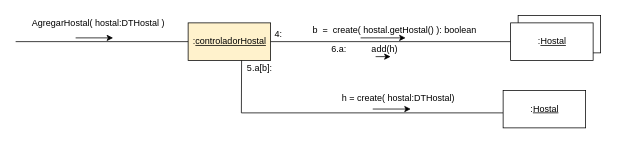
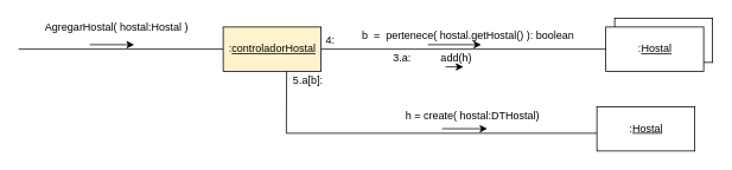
  <mxCell id="0" />
  <mxCell id="1" parent="0" />
  <mxCell id="2" value=":&lt;u&gt;controladorHostal&lt;/u&gt;" style="html=1;fillColor=#fff2cc;" parent="1" vertex="1"><mxGeometry x="250" y="30" width="110" height="50" as="geometry" /></mxCell>
  <mxCell id="3" value="" style="endArrow=none;html=1;rounded=0;entryX=0;entryY=0.5;entryDx=0;entryDy=0;" parent="1" target="2" edge="1"><mxGeometry width="50" height="50" relative="1" as="geometry"><mxPoint x="20" y="55" as="sourcePoint" /><mxPoint x="190" y="30" as="targetPoint" /></mxGeometry></mxCell>
  <mxCell id="4" value="" style="endArrow=classic;html=1;rounded=0;" parent="1" edge="1"><mxGeometry width="50" height="50" relative="1" as="geometry"><mxPoint x="100" y="50" as="sourcePoint" /><mxPoint x="150" y="50" as="targetPoint" /></mxGeometry></mxCell>
- <mxCell id="5" value="AgregarHostal( hostal:DTHostal )" style="text;html=1;align=center;verticalAlign=middle;resizable=0;points=[];autosize=1;strokeColor=none;fillColor=none;" parent="1" vertex="1"><mxGeometry x="35" y="20" width="190" height="20" as="geometry" /></mxCell>
+ <mxCell id="5" value="AgregarHostal( hostal:Hostal )" style="text;html=1;align=center;verticalAlign=middle;resizable=0;points=[];autosize=1;strokeColor=none;fillColor=none;" parent="1" vertex="1"><mxGeometry x="35" y="20" width="190" height="20" as="geometry" /></mxCell>
  <mxCell id="6" value="" style="endArrow=none;html=1;rounded=0;exitX=1;exitY=0.5;exitDx=0;exitDy=0;" parent="1" source="2" edge="1"><mxGeometry width="50" height="50" relative="1" as="geometry"><mxPoint x="530" y="340" as="sourcePoint" /><mxPoint x="680" y="55" as="targetPoint" /></mxGeometry></mxCell>
- <mxCell id="7" value="b&amp;nbsp; =&amp;nbsp; create( hostal.getHostal() ): boolean" style="text;html=1;align=center;verticalAlign=middle;resizable=0;points=[];autosize=1;strokeColor=none;fillColor=none;" parent="1" vertex="1"><mxGeometry x="400" y="30" width="250" height="20" as="geometry" /></mxCell>
+ <mxCell id="7" value="b&amp;nbsp; =&amp;nbsp; pertenece( hostal.getHostal() ): boolean" style="text;html=1;align=center;verticalAlign=middle;resizable=0;points=[];autosize=1;strokeColor=none;fillColor=none;" parent="1" vertex="1"><mxGeometry x="400" y="30" width="250" height="20" as="geometry" /></mxCell>
  <mxCell id="8" value="Object" style="html=1;" parent="1" vertex="1"><mxGeometry x="690" y="20" width="110" height="50" as="geometry" /></mxCell>
  <mxCell id="9" value=":&lt;u&gt;Hostal&lt;/u&gt;" style="html=1;" parent="1" vertex="1"><mxGeometry x="680" y="30" width="110" height="50" as="geometry" /></mxCell>
  <mxCell id="10" value="" style="endArrow=classic;html=1;rounded=0;" parent="1" edge="1"><mxGeometry width="50" height="50" relative="1" as="geometry"><mxPoint x="480" y="50" as="sourcePoint" /><mxPoint x="540" y="50" as="targetPoint" /></mxGeometry></mxCell>
  <mxCell id="11" value="4:" style="text;html=1;align=center;verticalAlign=middle;resizable=0;points=[];autosize=1;strokeColor=none;fillColor=none;" parent="1" vertex="1"><mxGeometry x="355" y="35" width="30" height="20" as="geometry" /></mxCell>
  <mxCell id="12" value="" style="endArrow=none;html=1;rounded=0;exitX=0.648;exitY=1;exitDx=0;exitDy=0;exitPerimeter=0;" parent="1" source="2" edge="1"><mxGeometry width="50" height="50" relative="1" as="geometry"><mxPoint x="530" y="270" as="sourcePoint" /><mxPoint x="670" y="150" as="targetPoint" /><Array as="points"><mxPoint x="321" y="150" /></Array></mxGeometry></mxCell>
  <mxCell id="13" value="5.a[b]:" style="text;html=1;align=center;verticalAlign=middle;resizable=0;points=[];autosize=1;strokeColor=none;fillColor=none;" parent="1" vertex="1"><mxGeometry x="320" y="80" width="50" height="20" as="geometry" /></mxCell>
  <mxCell id="14" value="h = create( hostal:DTHostal)" style="text;html=1;align=center;verticalAlign=middle;resizable=0;points=[];autosize=1;strokeColor=none;fillColor=none;" parent="1" vertex="1"><mxGeometry x="445" y="120" width="170" height="20" as="geometry" /></mxCell>
  <mxCell id="15" value=":&lt;u&gt;Hostal&lt;/u&gt;" style="html=1;" parent="1" vertex="1"><mxGeometry x="670" y="120" width="110" height="50" as="geometry" /></mxCell>
  <mxCell id="16" value="" style="endArrow=classic;html=1;rounded=0;exitX=0.301;exitY=1.244;exitDx=0;exitDy=0;exitPerimeter=0;entryX=0.599;entryY=1.244;entryDx=0;entryDy=0;entryPerimeter=0;" parent="1" source="14" target="14" edge="1"><mxGeometry width="50" height="50" relative="1" as="geometry"><mxPoint x="460" y="170" as="sourcePoint" /><mxPoint x="510" y="120" as="targetPoint" /></mxGeometry></mxCell>
- <mxCell id="17" value="6.a:&lt;span style=&quot;white-space: pre;&quot;&gt;&#09;&lt;/span&gt;&lt;span style=&quot;white-space: pre;&quot;&gt;&#09;&lt;/span&gt;add(h)" style="text;html=1;align=center;verticalAlign=middle;resizable=0;points=[];autosize=1;strokeColor=none;fillColor=none;" vertex="1" parent="1"><mxGeometry x="435" y="55" width="100" height="20" as="geometry" /></mxCell>
+ <mxCell id="17" value="3.a:&lt;span style=&quot;white-space: pre;&quot;&gt;&#09;&lt;/span&gt;&lt;span style=&quot;white-space: pre;&quot;&gt;&#09;&lt;/span&gt;add(h)" style="text;html=1;align=center;verticalAlign=middle;resizable=0;points=[];autosize=1;strokeColor=none;fillColor=none;" vertex="1" parent="1"><mxGeometry x="435" y="55" width="100" height="20" as="geometry" /></mxCell>
  <mxCell id="18" value="" style="endArrow=classic;html=1;rounded=0;" edge="1" parent="1"><mxGeometry width="50" height="50" relative="1" as="geometry"><mxPoint x="500" y="75" as="sourcePoint" /><mxPoint x="520" y="75" as="targetPoint" /></mxGeometry></mxCell>
